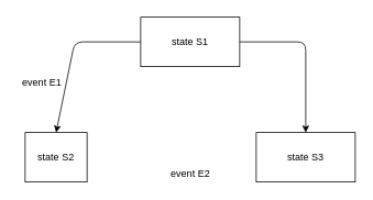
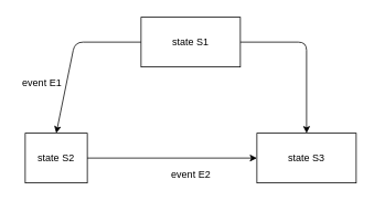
  <mxCell id="0" />
  <mxCell id="1" parent="0" />
  <mxCell id="2" value="state S1" style="rounded=0;whiteSpace=wrap;html=1;" vertex="1" parent="1"><mxGeometry x="170" y="20" width="120" height="60" as="geometry" /></mxCell>
  <mxCell id="3" value="state S2" style="rounded=0;whiteSpace=wrap;html=1;" vertex="1" parent="1"><mxGeometry x="30" y="160" width="75" height="60" as="geometry" /></mxCell>
  <mxCell id="4" value="state S3" style="rounded=0;whiteSpace=wrap;html=1;" vertex="1" parent="1"><mxGeometry x="310" y="160" width="120" height="60" as="geometry" /></mxCell>
  <mxCell id="5" value="" style="endArrow=classic;html=1;exitX=0;exitY=0.5;exitDx=0;exitDy=0;entryX=0.5;entryY=0;entryDx=0;entryDy=0;" edge="1" parent="1" source="2" target="3"><mxGeometry width="50" height="50" relative="1" as="geometry"><mxPoint x="180" y="280" as="sourcePoint" /><mxPoint x="230" y="230" as="targetPoint" /><Array as="points"><mxPoint x="90" y="50" /></Array></mxGeometry></mxCell>
  <mxCell id="6" value="" style="endArrow=classic;html=1;exitX=1;exitY=0.5;exitDx=0;exitDy=0;entryX=0.5;entryY=0;entryDx=0;entryDy=0;" edge="1" parent="1" source="2" target="4"><mxGeometry width="50" height="50" relative="1" as="geometry"><mxPoint x="180" y="280" as="sourcePoint" /><mxPoint x="230" y="230" as="targetPoint" /><Array as="points"><mxPoint x="370" y="50" /></Array></mxGeometry></mxCell>
+ <mxCell id="7" value="" style="endArrow=classic;html=1;exitX=1;exitY=0.5;exitDx=0;exitDy=0;entryX=0;entryY=0.5;entryDx=0;entryDy=0;" edge="1" parent="1" source="3" target="4"><mxGeometry width="50" height="50" relative="1" as="geometry"><mxPoint x="180" y="280" as="sourcePoint" /><mxPoint x="230" y="230" as="targetPoint" /></mxGeometry></mxCell>
  <mxCell id="8" value="event E1" style="text;html=1;align=center;verticalAlign=middle;resizable=0;points=[];autosize=1;strokeColor=none;" vertex="1" parent="1"><mxGeometry x="20" y="90" width="60" height="20" as="geometry" /></mxCell>
  <mxCell id="9" value="event E2" style="text;html=1;align=center;verticalAlign=middle;resizable=0;points=[];autosize=1;strokeColor=none;" vertex="1" parent="1"><mxGeometry x="200" y="200" width="60" height="20" as="geometry" /></mxCell>
